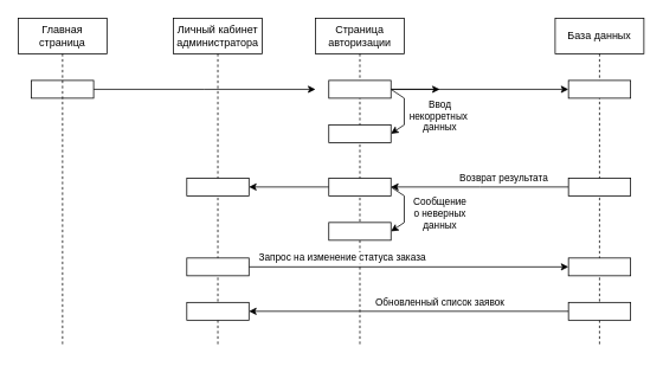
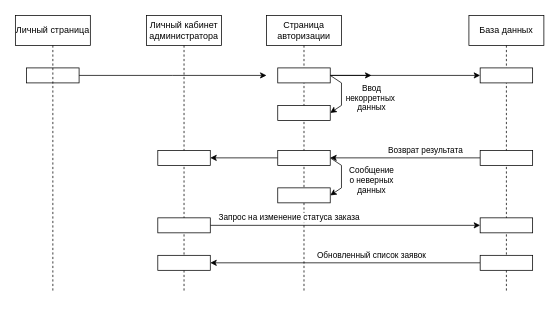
  <mxCell id="0" />
  <mxCell id="1" parent="0" />
  <mxCell id="2" style="edgeStyle=orthogonalEdgeStyle;rounded=0;orthogonalLoop=1;jettySize=auto;html=1;exitX=1;exitY=0.5;exitDx=0;exitDy=0;entryX=0;entryY=0.5;entryDx=0;entryDy=0;" edge="1" parent="1" source="3"><mxGeometry relative="1" as="geometry"><mxPoint x="355" y="100" as="targetPoint" /></mxGeometry></mxCell>
  <mxCell id="3" value="" style="html=1;whiteSpace=wrap;" vertex="1" parent="1"><mxGeometry x="35" y="90" width="70" height="20" as="geometry" /></mxCell>
  <mxCell id="4" value="Страница авторизации" style="shape=umlLifeline;perimeter=lifelinePerimeter;whiteSpace=wrap;html=1;container=1;dropTarget=0;collapsible=0;recursiveResize=0;outlineConnect=0;portConstraint=eastwest;newEdgeStyle={&quot;curved&quot;:0,&quot;rounded&quot;:0};" vertex="1" parent="1"><mxGeometry x="355" y="20" width="100" height="370" as="geometry" /></mxCell>
  <mxCell id="5" style="edgeStyle=orthogonalEdgeStyle;rounded=0;orthogonalLoop=1;jettySize=auto;html=1;exitX=1;exitY=0.5;exitDx=0;exitDy=0;entryX=0;entryY=0.5;entryDx=0;entryDy=0;" edge="1" parent="1"><mxGeometry relative="1" as="geometry"><mxPoint x="425" y="100" as="sourcePoint" /><mxPoint x="495" y="100" as="targetPoint" /></mxGeometry></mxCell>
  <mxCell id="6" value="База данных" style="shape=umlLifeline;perimeter=lifelinePerimeter;whiteSpace=wrap;html=1;container=1;dropTarget=0;collapsible=0;recursiveResize=0;outlineConnect=0;portConstraint=eastwest;newEdgeStyle={&quot;curved&quot;:0,&quot;rounded&quot;:0};" vertex="1" parent="1"><mxGeometry x="625" y="20" width="100" height="370" as="geometry" /></mxCell>
  <mxCell id="7" value="Ввод&lt;div&gt;некорретных&amp;nbsp;&lt;/div&gt;&lt;div&gt;данных&lt;/div&gt;" style="rounded=0;orthogonalLoop=1;jettySize=auto;html=1;exitX=1;exitY=0.5;exitDx=0;exitDy=0;entryX=1;entryY=0.5;entryDx=0;entryDy=0;" edge="1" parent="1" source="9" target="10"><mxGeometry x="0.151" y="40" relative="1" as="geometry"><Array as="points"><mxPoint x="455" y="110" /><mxPoint x="455" y="140" /></Array><mxPoint as="offset" /></mxGeometry></mxCell>
  <mxCell id="8" style="edgeStyle=orthogonalEdgeStyle;rounded=0;orthogonalLoop=1;jettySize=auto;html=1;exitX=1;exitY=0.5;exitDx=0;exitDy=0;entryX=0;entryY=0.5;entryDx=0;entryDy=0;" edge="1" parent="1" source="9" target="11"><mxGeometry relative="1" as="geometry" /></mxCell>
  <mxCell id="9" value="" style="html=1;whiteSpace=wrap;" vertex="1" parent="1"><mxGeometry x="370" y="90" width="70" height="20" as="geometry" /></mxCell>
  <mxCell id="10" value="" style="html=1;whiteSpace=wrap;" vertex="1" parent="1"><mxGeometry x="370" y="140" width="70" height="20" as="geometry" /></mxCell>
  <mxCell id="11" value="" style="html=1;whiteSpace=wrap;" vertex="1" parent="1"><mxGeometry x="640" y="90" width="70" height="20" as="geometry" /></mxCell>
  <mxCell id="12" value="Возврат результата" style="edgeStyle=orthogonalEdgeStyle;rounded=0;orthogonalLoop=1;jettySize=auto;html=1;exitX=0;exitY=0.5;exitDx=0;exitDy=0;entryX=1;entryY=0.5;entryDx=0;entryDy=0;" edge="1" parent="1" source="13"><mxGeometry x="-0.276" y="-10" relative="1" as="geometry"><mxPoint x="440" y="210" as="targetPoint" /><mxPoint as="offset" /></mxGeometry></mxCell>
  <mxCell id="13" value="" style="html=1;whiteSpace=wrap;" vertex="1" parent="1"><mxGeometry x="640" y="200" width="70" height="20" as="geometry" /></mxCell>
  <mxCell id="14" value="Сообщение&lt;div&gt;о неверных&lt;/div&gt;&lt;div&gt;данных&lt;/div&gt;" style="rounded=0;orthogonalLoop=1;jettySize=auto;html=1;exitX=1;exitY=0.5;exitDx=0;exitDy=0;entryX=1;entryY=0.5;entryDx=0;entryDy=0;" edge="1" parent="1" source="16" target="17"><mxGeometry x="0.151" y="40" relative="1" as="geometry"><Array as="points"><mxPoint x="455" y="220" /><mxPoint x="455" y="250" /></Array><mxPoint as="offset" /></mxGeometry></mxCell>
  <mxCell id="15" style="edgeStyle=orthogonalEdgeStyle;rounded=0;orthogonalLoop=1;jettySize=auto;html=1;exitX=0;exitY=0.5;exitDx=0;exitDy=0;entryX=1;entryY=0.5;entryDx=0;entryDy=0;" edge="1" parent="1" source="16" target="19"><mxGeometry relative="1" as="geometry" /></mxCell>
  <mxCell id="16" value="" style="html=1;whiteSpace=wrap;" vertex="1" parent="1"><mxGeometry x="370" y="200" width="70" height="20" as="geometry" /></mxCell>
  <mxCell id="17" value="" style="html=1;whiteSpace=wrap;" vertex="1" parent="1"><mxGeometry x="370" y="250" width="70" height="20" as="geometry" /></mxCell>
  <mxCell id="18" value="Личный кабинет&lt;div&gt;администратора&lt;/div&gt;" style="shape=umlLifeline;perimeter=lifelinePerimeter;whiteSpace=wrap;html=1;container=1;dropTarget=0;collapsible=0;recursiveResize=0;outlineConnect=0;portConstraint=eastwest;newEdgeStyle={&quot;curved&quot;:0,&quot;rounded&quot;:0};" vertex="1" parent="1"><mxGeometry x="195" y="20" width="100" height="370" as="geometry" /></mxCell>
  <mxCell id="19" value="" style="html=1;whiteSpace=wrap;" vertex="1" parent="1"><mxGeometry x="210" y="200" width="70" height="20" as="geometry" /></mxCell>
- <mxCell id="20" value="Главная страница" style="shape=umlLifeline;perimeter=lifelinePerimeter;whiteSpace=wrap;html=1;container=1;dropTarget=0;collapsible=0;recursiveResize=0;outlineConnect=0;portConstraint=eastwest;newEdgeStyle={&quot;curved&quot;:0,&quot;rounded&quot;:0};" vertex="1" parent="1"><mxGeometry x="20" y="20" width="100" height="370" as="geometry" /></mxCell>
+ <mxCell id="20" value="Личный страница" style="shape=umlLifeline;perimeter=lifelinePerimeter;whiteSpace=wrap;html=1;container=1;dropTarget=0;collapsible=0;recursiveResize=0;outlineConnect=0;portConstraint=eastwest;newEdgeStyle={&quot;curved&quot;:0,&quot;rounded&quot;:0};" vertex="1" parent="1"><mxGeometry x="20" y="20" width="100" height="370" as="geometry" /></mxCell>
  <mxCell id="21" value="Запрос на изменение статуса заказа" style="edgeStyle=orthogonalEdgeStyle;rounded=0;orthogonalLoop=1;jettySize=auto;html=1;exitX=1;exitY=0.5;exitDx=0;exitDy=0;entryX=0;entryY=0.5;entryDx=0;entryDy=0;" edge="1" parent="1" source="22" target="23"><mxGeometry x="-0.417" y="10" relative="1" as="geometry"><mxPoint as="offset" /></mxGeometry></mxCell>
  <mxCell id="22" value="" style="html=1;whiteSpace=wrap;" vertex="1" parent="1"><mxGeometry x="210" y="290" width="70" height="20" as="geometry" /></mxCell>
  <mxCell id="23" value="" style="html=1;whiteSpace=wrap;" vertex="1" parent="1"><mxGeometry x="640" y="290" width="70" height="20" as="geometry" /></mxCell>
  <mxCell id="24" value="Обновленный список заявок" style="edgeStyle=orthogonalEdgeStyle;rounded=0;orthogonalLoop=1;jettySize=auto;html=1;exitX=0;exitY=0.5;exitDx=0;exitDy=0;entryX=1;entryY=0.5;entryDx=0;entryDy=0;" edge="1" parent="1" source="25" target="26"><mxGeometry x="-0.194" y="-10" relative="1" as="geometry"><mxPoint as="offset" /></mxGeometry></mxCell>
  <mxCell id="25" value="" style="html=1;whiteSpace=wrap;" vertex="1" parent="1"><mxGeometry x="640" y="340" width="70" height="20" as="geometry" /></mxCell>
  <mxCell id="26" value="" style="html=1;whiteSpace=wrap;" vertex="1" parent="1"><mxGeometry x="210" y="340" width="70" height="20" as="geometry" /></mxCell>
